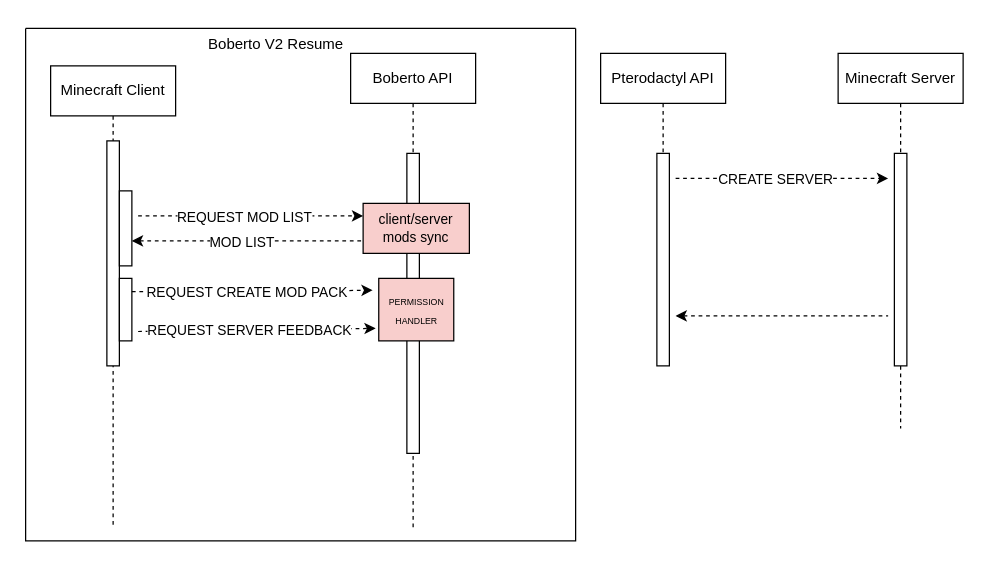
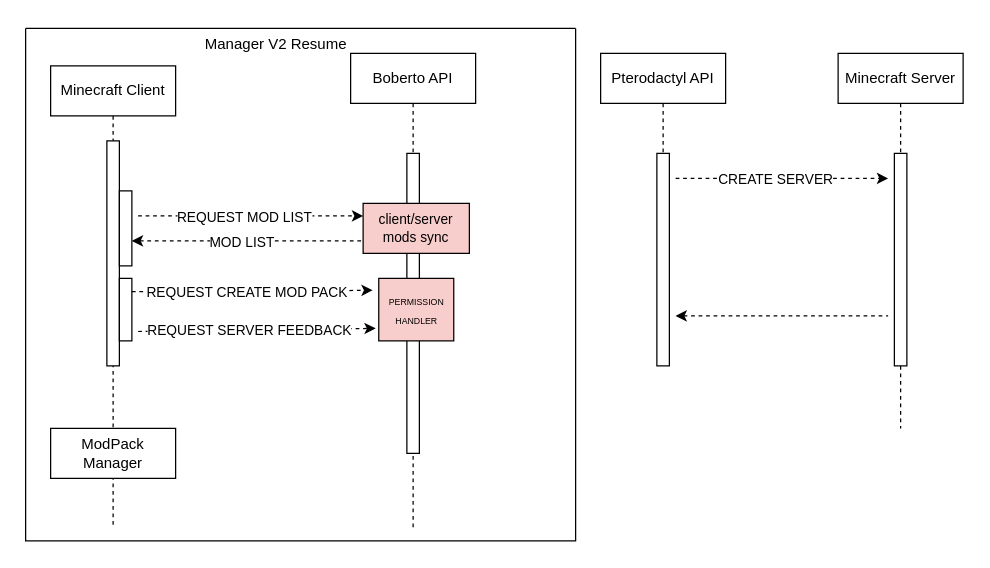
  <mxCell id="0" />
  <mxCell id="1" parent="0" />
  <mxCell id="2" value="Minecraft Server" style="shape=umlLifeline;perimeter=lifelinePerimeter;whiteSpace=wrap;html=1;container=0;dropTarget=0;collapsible=0;recursiveResize=0;outlineConnect=0;portConstraint=eastwest;newEdgeStyle={&quot;edgeStyle&quot;:&quot;elbowEdgeStyle&quot;,&quot;elbow&quot;:&quot;vertical&quot;,&quot;curved&quot;:0,&quot;rounded&quot;:0};" parent="1" vertex="1"><mxGeometry x="670" y="42" width="100" height="300" as="geometry" /></mxCell>
  <mxCell id="3" value="" style="html=1;points=[];perimeter=orthogonalPerimeter;outlineConnect=0;targetShapes=umlLifeline;portConstraint=eastwest;newEdgeStyle={&quot;edgeStyle&quot;:&quot;elbowEdgeStyle&quot;,&quot;elbow&quot;:&quot;vertical&quot;,&quot;curved&quot;:0,&quot;rounded&quot;:0};" parent="2" vertex="1"><mxGeometry x="45" y="80" width="10" height="170" as="geometry" /></mxCell>
  <mxCell id="4" value="Pterodactyl API" style="shape=umlLifeline;perimeter=lifelinePerimeter;whiteSpace=wrap;html=1;container=0;dropTarget=0;collapsible=0;recursiveResize=0;outlineConnect=0;portConstraint=eastwest;newEdgeStyle={&quot;edgeStyle&quot;:&quot;elbowEdgeStyle&quot;,&quot;elbow&quot;:&quot;vertical&quot;,&quot;curved&quot;:0,&quot;rounded&quot;:0};fillColor=default;strokeColor=default;gradientColor=none;" vertex="1" parent="1"><mxGeometry x="480" y="42" width="100" height="250" as="geometry" /></mxCell>
  <mxCell id="5" value="" style="html=1;points=[];perimeter=orthogonalPerimeter;outlineConnect=0;targetShapes=umlLifeline;portConstraint=eastwest;newEdgeStyle={&quot;edgeStyle&quot;:&quot;elbowEdgeStyle&quot;,&quot;elbow&quot;:&quot;vertical&quot;,&quot;curved&quot;:0,&quot;rounded&quot;:0};" vertex="1" parent="4"><mxGeometry x="45" y="80" width="10" height="170" as="geometry" /></mxCell>
  <mxCell id="6" value="Boberto API" style="shape=umlLifeline;perimeter=lifelinePerimeter;whiteSpace=wrap;html=1;container=0;dropTarget=0;collapsible=0;recursiveResize=0;outlineConnect=0;portConstraint=eastwest;newEdgeStyle={&quot;edgeStyle&quot;:&quot;elbowEdgeStyle&quot;,&quot;elbow&quot;:&quot;vertical&quot;,&quot;curved&quot;:0,&quot;rounded&quot;:0};" vertex="1" parent="1"><mxGeometry x="280" y="42" width="100" height="380" as="geometry" /></mxCell>
  <mxCell id="7" value="" style="html=1;points=[];perimeter=orthogonalPerimeter;outlineConnect=0;targetShapes=umlLifeline;portConstraint=eastwest;newEdgeStyle={&quot;edgeStyle&quot;:&quot;elbowEdgeStyle&quot;,&quot;elbow&quot;:&quot;vertical&quot;,&quot;curved&quot;:0,&quot;rounded&quot;:0};" vertex="1" parent="6"><mxGeometry x="45" y="80" width="10" height="240" as="geometry" /></mxCell>
  <mxCell id="8" value="" style="swimlane;startSize=0;" vertex="1" parent="1"><mxGeometry x="20" y="22" width="440" height="410" as="geometry" /></mxCell>
  <mxCell id="9" value="&lt;font style=&quot;font-size: 7px;&quot;&gt;PERMISSION HANDLER&lt;/font&gt;" style="rounded=0;whiteSpace=wrap;html=1;fillColor=#f8cecc;" vertex="1" parent="8"><mxGeometry x="282.5" y="200" width="60" height="50" as="geometry" /></mxCell>
  <mxCell id="10" value="&lt;div style=&quot;font-size: 11px;&quot;&gt;&lt;font style=&quot;font-size: 11px;&quot;&gt;client/server&lt;/font&gt;&lt;/div&gt;&lt;div style=&quot;font-size: 11px;&quot;&gt;&lt;font style=&quot;font-size: 11px;&quot;&gt;mods sync&lt;font style=&quot;font-size: 11px;&quot;&gt;&lt;br&gt;&lt;/font&gt;&lt;/font&gt;&lt;/div&gt;" style="rounded=0;whiteSpace=wrap;html=1;fillColor=#f8cecc;" vertex="1" parent="8"><mxGeometry x="270" y="140" width="85" height="40" as="geometry" /></mxCell>
  <mxCell id="11" value="Minecraft Client" style="shape=umlLifeline;perimeter=lifelinePerimeter;whiteSpace=wrap;html=1;container=0;dropTarget=0;collapsible=0;recursiveResize=0;outlineConnect=0;portConstraint=eastwest;newEdgeStyle={&quot;edgeStyle&quot;:&quot;elbowEdgeStyle&quot;,&quot;elbow&quot;:&quot;vertical&quot;,&quot;curved&quot;:0,&quot;rounded&quot;:0};" parent="8" vertex="1"><mxGeometry x="20" y="30" width="100" height="370" as="geometry" /></mxCell>
  <mxCell id="12" value="" style="html=1;points=[];perimeter=orthogonalPerimeter;outlineConnect=0;targetShapes=umlLifeline;portConstraint=eastwest;newEdgeStyle={&quot;edgeStyle&quot;:&quot;elbowEdgeStyle&quot;,&quot;elbow&quot;:&quot;vertical&quot;,&quot;curved&quot;:0,&quot;rounded&quot;:0};" parent="11" vertex="1"><mxGeometry x="45" y="60" width="10" height="180" as="geometry" /></mxCell>
  <mxCell id="13" value="" style="html=1;points=[];perimeter=orthogonalPerimeter;outlineConnect=0;targetShapes=umlLifeline;portConstraint=eastwest;newEdgeStyle={&quot;edgeStyle&quot;:&quot;elbowEdgeStyle&quot;,&quot;elbow&quot;:&quot;vertical&quot;,&quot;curved&quot;:0,&quot;rounded&quot;:0};" vertex="1" parent="11"><mxGeometry x="55" y="100" width="10" height="60" as="geometry" /></mxCell>
  <mxCell id="14" value="" style="html=1;points=[];perimeter=orthogonalPerimeter;outlineConnect=0;targetShapes=umlLifeline;portConstraint=eastwest;newEdgeStyle={&quot;edgeStyle&quot;:&quot;elbowEdgeStyle&quot;,&quot;elbow&quot;:&quot;vertical&quot;,&quot;curved&quot;:0,&quot;rounded&quot;:0};" parent="11" vertex="1"><mxGeometry x="55" y="170" width="10" height="50" as="geometry" /></mxCell>
  <mxCell id="15" value="" style="endArrow=none;html=1;strokeColor=default;dashed=1;strokeWidth=1;jumpSize=2;rounded=0;endFill=0;startArrow=classic;startFill=1;" edge="1" parent="8"><mxGeometry width="50" height="50" relative="1" as="geometry"><mxPoint x="85" y="170" as="sourcePoint" /><mxPoint x="270" y="170" as="targetPoint" /><Array as="points" /></mxGeometry></mxCell>
  <mxCell id="16" value="MOD LIST" style="edgeLabel;html=1;align=center;verticalAlign=middle;resizable=0;points=[];" vertex="1" connectable="0" parent="15"><mxGeometry x="0.024" y="1" relative="1" as="geometry"><mxPoint x="-8" y="1" as="offset" /></mxGeometry></mxCell>
- <mxCell id="17" value="Boberto V2 Resume" style="text;html=1;align=center;verticalAlign=middle;resizable=0;points=[];autosize=1;strokeColor=none;fillColor=none;" vertex="1" parent="8"><mxGeometry x="135" y="-2" width="130" height="30" as="geometry" /></mxCell>
+ <mxCell id="17" value="Manager V2 Resume" style="text;html=1;align=center;verticalAlign=middle;resizable=0;points=[];autosize=1;strokeColor=none;fillColor=none;" vertex="1" parent="8"><mxGeometry x="135" y="-2" width="130" height="30" as="geometry" /></mxCell>
  <mxCell id="18" value="" style="endArrow=classic;html=1;strokeColor=default;dashed=1;strokeWidth=1;jumpSize=2;rounded=0;entryX=-0.04;entryY=0.18;entryDx=0;entryDy=0;entryPerimeter=0;" edge="1" parent="8"><mxGeometry width="50" height="50" relative="1" as="geometry"><mxPoint x="85" y="210.5" as="sourcePoint" /><mxPoint x="277.6" y="209.5" as="targetPoint" /><Array as="points"><mxPoint x="190" y="210.5" /></Array></mxGeometry></mxCell>
  <mxCell id="19" value="REQUEST CREATE MOD PACK" style="edgeLabel;html=1;align=center;verticalAlign=middle;resizable=0;points=[];" vertex="1" connectable="0" parent="18"><mxGeometry x="0.024" y="1" relative="1" as="geometry"><mxPoint x="-8" y="1" as="offset" /></mxGeometry></mxCell>
  <mxCell id="20" value="" style="endArrow=classic;html=1;strokeColor=default;dashed=1;strokeWidth=1;jumpSize=2;rounded=0;entryX=0;entryY=0.75;entryDx=0;entryDy=0;" edge="1" parent="8"><mxGeometry width="50" height="50" relative="1" as="geometry"><mxPoint x="90" y="242.5" as="sourcePoint" /><mxPoint x="280" y="240" as="targetPoint" /><Array as="points" /></mxGeometry></mxCell>
  <mxCell id="21" value="REQUEST SERVER FEEDBACK" style="edgeLabel;html=1;align=center;verticalAlign=middle;resizable=0;points=[];" vertex="1" connectable="0" parent="20"><mxGeometry x="0.024" y="1" relative="1" as="geometry"><mxPoint x="-8" y="1" as="offset" /></mxGeometry></mxCell>
  <mxCell id="22" value="" style="endArrow=classic;html=1;strokeColor=default;dashed=1;strokeWidth=1;jumpSize=2;rounded=0;" edge="1" parent="1"><mxGeometry width="50" height="50" relative="1" as="geometry"><mxPoint x="540" y="142" as="sourcePoint" /><mxPoint x="710" y="142" as="targetPoint" /><Array as="points" /></mxGeometry></mxCell>
  <mxCell id="23" value="CREATE SERVER" style="edgeLabel;html=1;align=center;verticalAlign=middle;resizable=0;points=[];" vertex="1" connectable="0" parent="22"><mxGeometry x="0.024" y="1" relative="1" as="geometry"><mxPoint x="-8" y="1" as="offset" /></mxGeometry></mxCell>
  <mxCell id="24" value="" style="endArrow=none;html=1;strokeColor=default;dashed=1;strokeWidth=1;jumpSize=2;rounded=0;endFill=0;startArrow=classic;startFill=1;" edge="1" parent="1"><mxGeometry width="50" height="50" relative="1" as="geometry"><mxPoint x="540" y="252" as="sourcePoint" /><mxPoint x="710" y="252" as="targetPoint" /><Array as="points" /></mxGeometry></mxCell>
+ <mxCell id="25" value="ModPack Manager" style="shape=umlLifeline;perimeter=lifelinePerimeter;whiteSpace=wrap;html=1;container=0;dropTarget=0;collapsible=0;recursiveResize=0;outlineConnect=0;portConstraint=eastwest;newEdgeStyle={&quot;edgeStyle&quot;:&quot;elbowEdgeStyle&quot;,&quot;elbow&quot;:&quot;vertical&quot;,&quot;curved&quot;:0,&quot;rounded&quot;:0};strokeColor=default;" vertex="1" parent="1"><mxGeometry x="40" y="342" width="100" height="40" as="geometry" /></mxCell>
  <mxCell id="26" value="" style="endArrow=classic;html=1;strokeColor=default;dashed=1;strokeWidth=1;jumpSize=2;rounded=0;" edge="1" parent="1"><mxGeometry width="50" height="50" relative="1" as="geometry"><mxPoint x="110" y="172" as="sourcePoint" /><mxPoint x="290" y="172" as="targetPoint" /><Array as="points" /></mxGeometry></mxCell>
  <mxCell id="27" value="REQUEST MOD LIST" style="edgeLabel;html=1;align=center;verticalAlign=middle;resizable=0;points=[];" vertex="1" connectable="0" parent="26"><mxGeometry x="0.024" y="1" relative="1" as="geometry"><mxPoint x="-8" y="1" as="offset" /></mxGeometry></mxCell>
